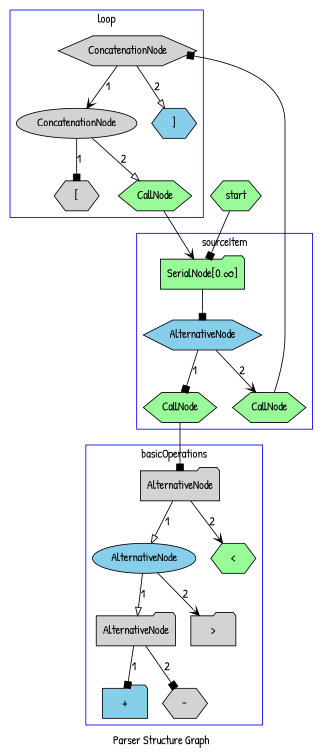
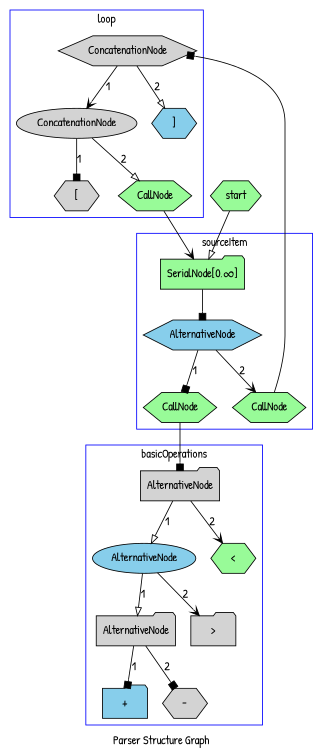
  digraph {
    label="Parser Structure Graph"
    fontname="Patrick Hand"
    node [style=filled fillcolor=lightgrey shape=hexagon fontname="Patrick Hand"]
    edge [arrowhead=box fontname="Patrick Hand"]
    n1 [label="+" fillcolor=skyblue shape=folder]
    n2 [label="-"]
    n3 [label=AlternativeNode shape=folder]
    n4 [label=">" shape=folder]
    n5 [label=AlternativeNode shape=ellipse fillcolor=skyblue]
    n6 [label="<" fillcolor=palegreen]
    n7 [label=AlternativeNode shape=folder]
    n8 [label="["]
    n9 [label=CallNode fillcolor=palegreen]
    n10 [label=ConcatenationNode shape=ellipse]
    n11 [label="]" fillcolor=skyblue]
    n12 [label=ConcatenationNode]
    n13 [label=CallNode fillcolor=palegreen]
    n14 [label=CallNode fillcolor=palegreen]
    n15 [label=AlternativeNode fillcolor=skyblue]
    n16 [label="SerialNode[0,∞]" shape=folder fillcolor=palegreen]
    start [fillcolor=palegreen]
    subgraph cluster_1 {
      color=blue
      label=basicOperations
      n1
      n2
      n3
      n4
      n5
      n6
      n7
    }
    subgraph cluster_2 {
      color=blue
      label=loop
      n8
      n9
      n10
      n11
      n12
    }
    subgraph cluster_3 {
      color=blue
      label=sourceItem
      n13
      n14
      n15
      n16
    }
    n3 -> n1 [label=1]
    n3 -> n2 [label=2]
    n5 -> n3 [label=1 arrowhead=onormal]
    n5 -> n4 [label=2 arrowhead=vee]
    n7 -> n5 [label=1 arrowhead=onormal]
    n7 -> n6 [label=2 arrowhead=vee]
    n9 -> n16 [arrowhead=vee]
    n10 -> n8 [label=1]
    n10 -> n9 [label=2 arrowhead=onormal]
    n12 -> n10 [label=1 arrowhead=vee]
    n12 -> n11 [label=2 arrowhead=onormal]
    n13 -> n7
    n14 -> n12
    n15 -> n13 [label=1]
    n15 -> n14 [label=2 arrowhead=vee]
    n16 -> n15
-   start -> n16
+   start -> n16 [arrowhead=onormal]
  }
